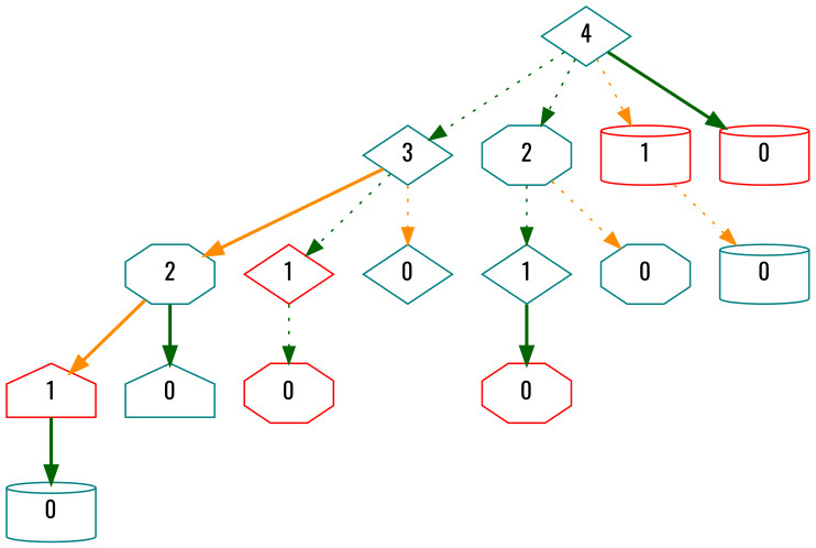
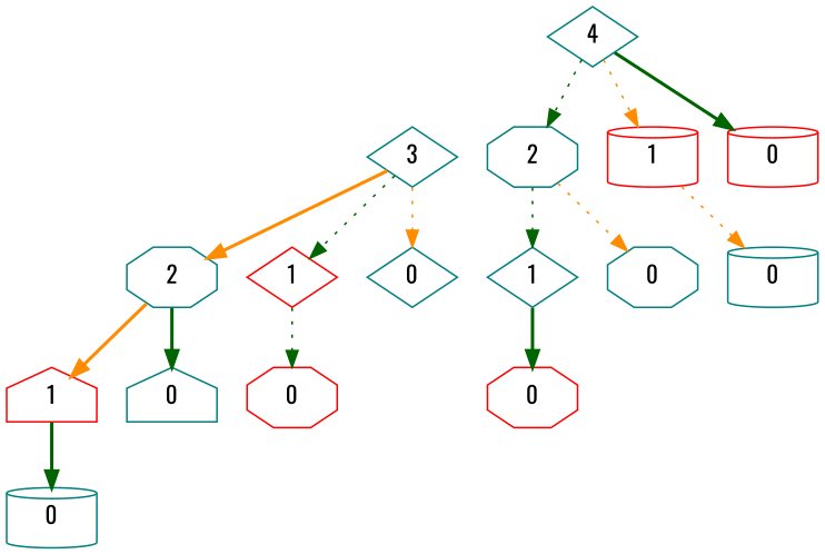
  digraph {
    fontname=Oswald
    node [shape=octagon color=teal fontname=Oswald]
    edge [style=dotted fontname=Oswald color=darkgreen]
    n1 [label=1 shape=house color=red]
    n2 [label=0 shape=house]
    n3 [label=2]
    n4 [label=1 shape=diamond color=red]
    n5 [label=0 shape=diamond]
    n6 [label=1 shape=diamond]
    n7 [label=0]
    n8 [label=3 shape=diamond]
    n9 [label=2]
    n10 [label=1 shape=cylinder color=red]
    n11 [label=0 shape=cylinder color=red]
    n12 [label=4 shape=diamond]
    n13 [label=0 shape=cylinder]
    n14 [label=0 color=red]
    n15 [label=0 color=red]
    n16 [label=0 shape=cylinder]
    subgraph sub_1 {
      rank=same
      n1
      n2
    }
    subgraph sub_2 {
      rank=same
      n3
      n4
      n5
    }
    subgraph sub_3 {
      rank=same
      n6
      n7
    }
    subgraph sub_4 {
      rank=same
      n8
      n9
      n10
      n11
    }
    n1 -> n2 [style=invis color=""]
    n1 -> n13 [style=bold]
    n3 -> n1 [color=darkorange style=bold]
    n3 -> n2 [style=bold]
    n3 -> n4 [style=invis color=""]
    n4 -> n5 [style=invis color=""]
    n4 -> n14
    n6 -> n7 [style=invis color=""]
    n6 -> n15 [style=bold]
    n8 -> n3 [color=darkorange style=bold]
    n8 -> n4
    n8 -> n5 [color=darkorange]
    n8 -> n9 [style=invis color=""]
    n9 -> n6
    n9 -> n7 [color=darkorange]
    n9 -> n10 [style=invis color=""]
    n10 -> n11 [style=invis color=""]
    n10 -> n16 [color=darkorange]
-   n12 -> n8
    n12 -> n9
    n12 -> n10 [color=darkorange]
    n12 -> n11 [style=bold]
  }
